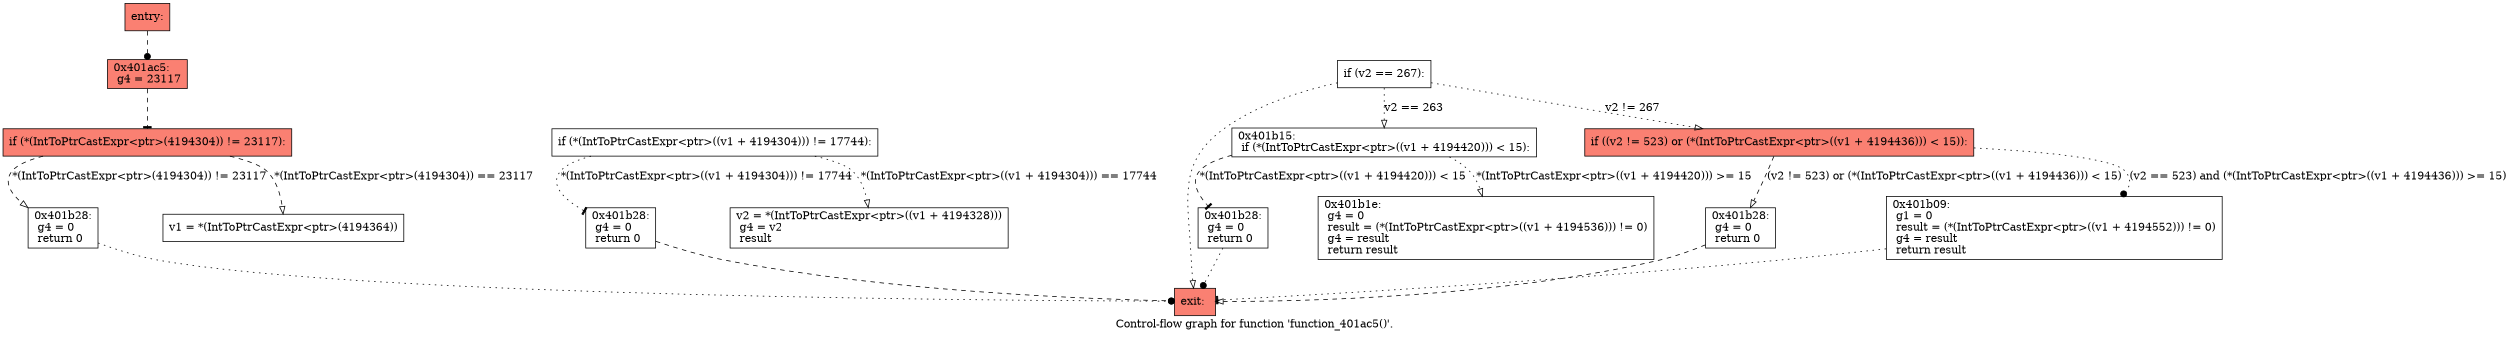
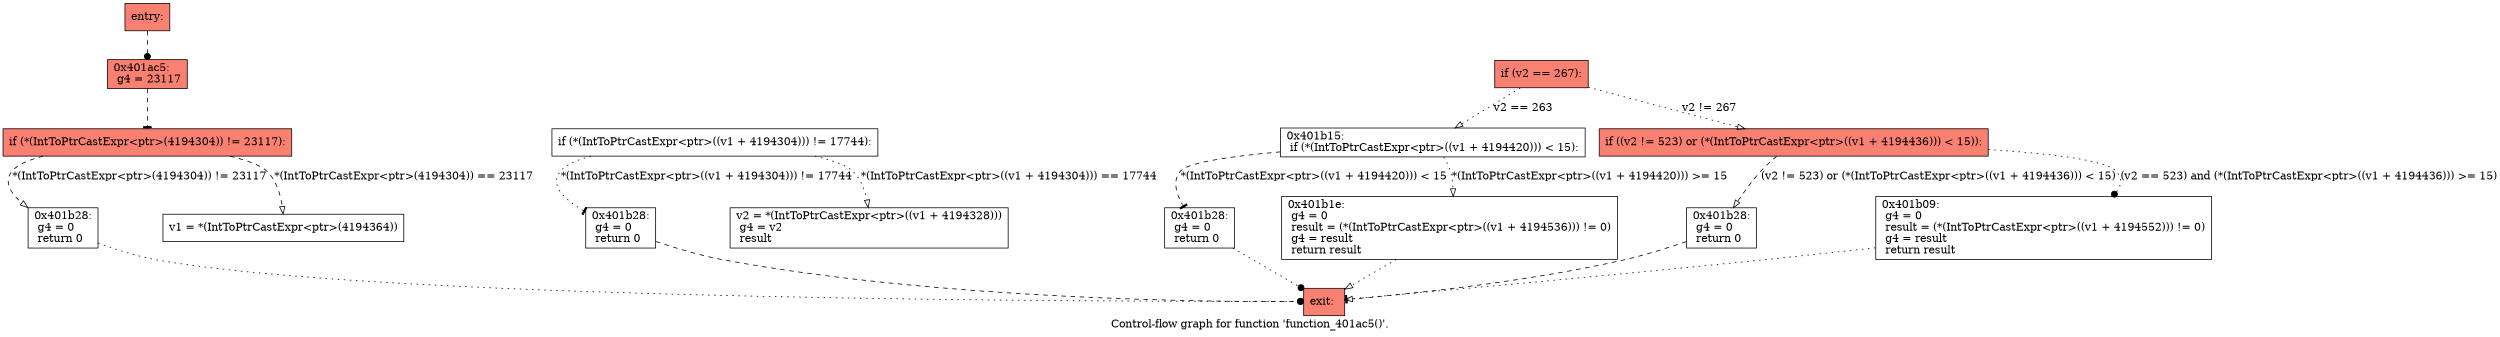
  digraph {
    label="Control-flow graph for function 'function_401ac5()'."
    node [fillcolor=white shape=record style=filled]
    edge [arrowhead=onormal style=dotted]
    n1 [fillcolor=salmon label="{entry:\l}"]
    n2 [fillcolor=salmon label="{0x401ac5:\l  g4 = 23117\l}"]
    n3 [fillcolor=salmon label="{  if (*(IntToPtrCastExpr\<ptr\>(4194304)) != 23117):\l}"]
    n4 [label="{0x401b28:\l  g4 = 0\l  return 0\l}"]
    n5 [label="{  v1 = *(IntToPtrCastExpr\<ptr\>(4194364))\l}"]
    n6 [fillcolor=salmon label="{exit:\l}"]
    n7 [label="{  if (*(IntToPtrCastExpr\<ptr\>((v1 + 4194304))) != 17744):\l}"]
    n8 [label="{0x401b28:\l  g4 = 0\l  return 0\l}"]
    n9 [label="{  v2 = *(IntToPtrCastExpr\<ptr\>((v1 + 4194328)))\l  g4 = v2\l  result\l}"]
-   n10 [label="{  if (v2 == 267):\l}"]
+   n10 [fillcolor=salmon label="{  if (v2 == 267):\l}"]
    n11 [label="{0x401b15:\l  if (*(IntToPtrCastExpr\<ptr\>((v1 + 4194420))) \< 15):\l}"]
    n12 [fillcolor=salmon label="{  if ((v2 != 523) or (*(IntToPtrCastExpr\<ptr\>((v1 + 4194436))) \< 15)):\l}"]
    n13 [label="{0x401b28:\l  g4 = 0\l  return 0\l}"]
    n14 [label="{0x401b1e:\l  g4 = 0\l  result = (*(IntToPtrCastExpr\<ptr\>((v1 + 4194536))) != 0)\l  g4 = result\l  return result\l}"]
    n15 [label="{0x401b28:\l  g4 = 0\l  return 0\l}"]
-   n16 [label="{0x401b09:\l  g1 = 0\l  result = (*(IntToPtrCastExpr\<ptr\>((v1 + 4194552))) != 0)\l  g4 = result\l  return result\l}"]
+   n16 [label="{0x401b09:\l  g4 = 0\l  result = (*(IntToPtrCastExpr\<ptr\>((v1 + 4194552))) != 0)\l  g4 = result\l  return result\l}"]
    n1 -> n2 [arrowhead=dot style=dashed]
    n2 -> n3 [arrowhead=tee style=dashed]
    n3 -> n4 [label="*(IntToPtrCastExpr\<ptr\>(4194304)) != 23117" style=dashed]
    n3 -> n5 [label="*(IntToPtrCastExpr\<ptr\>(4194304)) == 23117" style=dashed]
    n4 -> n6 [arrowhead=dot]
    n7 -> n8 [arrowhead=tee label="*(IntToPtrCastExpr\<ptr\>((v1 + 4194304))) != 17744"]
    n7 -> n9 [label="*(IntToPtrCastExpr\<ptr\>((v1 + 4194304))) == 17744"]
    n8 -> n6 [arrowhead=dot style=dashed]
    n10 -> n11 [label="v2 == 263"]
    n10 -> n12 [label="v2 != 267"]
    n11 -> n13 [arrowhead=tee label="*(IntToPtrCastExpr\<ptr\>((v1 + 4194420))) \< 15" style=dashed]
    n11 -> n14 [label="*(IntToPtrCastExpr\<ptr\>((v1 + 4194420))) \>= 15"]
    n12 -> n15 [label="(v2 != 523) or (*(IntToPtrCastExpr\<ptr\>((v1 + 4194436))) \< 15)" style=dashed]
    n12 -> n16 [arrowhead=dot label="(v2 == 523) and (*(IntToPtrCastExpr\<ptr\>((v1 + 4194436))) \>= 15)"]
    n13 -> n6 [arrowhead=dot]
-   n10 -> n6
+   n14 -> n6
    n15 -> n6 [style=dashed]
    n16 -> n6 [arrowhead=tee]
  }
